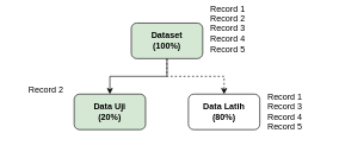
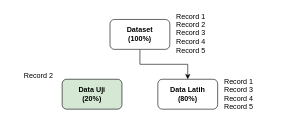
  <mxCell id="0" />
  <mxCell id="1" parent="0" />
- <mxCell id="2" style="edgeStyle=orthogonalEdgeStyle;rounded=0;orthogonalLoop=1;jettySize=auto;html=1;entryX=0.5;entryY=0;entryDx=0;entryDy=0;" edge="1" parent="1" source="4" target="5"><mxGeometry relative="1" as="geometry" /></mxCell>
- <mxCell id="3" style="edgeStyle=orthogonalEdgeStyle;rounded=0;orthogonalLoop=1;jettySize=auto;html=1;entryX=0.5;entryY=0;entryDx=0;entryDy=0;dashed=1;" edge="1" parent="1" source="4" target="6"><mxGeometry relative="1" as="geometry" /></mxCell>
- <mxCell id="4" value="&lt;b&gt;Dataset&lt;br&gt;(100%)&lt;/b&gt;" style="rounded=1;whiteSpace=wrap;html=1;fillColor=#d5e8d4;" vertex="1" parent="1"><mxGeometry x="183" y="32" width="100" height="50" as="geometry" /></mxCell>
+ <mxCell id="3" style="edgeStyle=orthogonalEdgeStyle;rounded=0;orthogonalLoop=1;jettySize=auto;html=1;entryX=0.5;entryY=0;entryDx=0;entryDy=0;" edge="1" parent="1" source="4" target="6"><mxGeometry relative="1" as="geometry" /></mxCell>
+ <mxCell id="4" value="&lt;b&gt;Dataset&lt;br&gt;(100%)&lt;/b&gt;" style="rounded=1;whiteSpace=wrap;html=1;" vertex="1" parent="1"><mxGeometry x="183" y="32" width="100" height="50" as="geometry" /></mxCell>
  <mxCell id="5" value="&lt;b&gt;Data Uji&lt;br&gt;(20%)&lt;/b&gt;" style="rounded=1;whiteSpace=wrap;html=1;fillColor=#d5e8d4;" vertex="1" parent="1"><mxGeometry x="103" y="132" width="100" height="50" as="geometry" /></mxCell>
  <mxCell id="6" value="&lt;b&gt;Data Latih&lt;br&gt;(80%)&lt;/b&gt;" style="rounded=1;whiteSpace=wrap;html=1;" vertex="1" parent="1"><mxGeometry x="263" y="132" width="100" height="50" as="geometry" /></mxCell>
- <mxCell id="7" value="Record 1&lt;br&gt;Record 2&lt;br&gt;Record 3&lt;br&gt;Record 4&amp;nbsp;&lt;br&gt;Record 5" style="text;html=1;strokeColor=none;fillColor=none;align=left;verticalAlign=middle;whiteSpace=wrap;rounded=0;" vertex="1" parent="1"><mxGeometry x="292" y="5" width="80" height="70" as="geometry" /></mxCell>
+ <mxCell id="7" value="Record 1&lt;br&gt;Record 2&lt;br&gt;Record 3&lt;br&gt;Record 4&amp;nbsp;&lt;br&gt;Record 5" style="text;html=1;strokeColor=none;fillColor=none;align=left;verticalAlign=middle;whiteSpace=wrap;rounded=0;" vertex="1" parent="1"><mxGeometry x="292" y="20" width="80" height="70" as="geometry" /></mxCell>
  <mxCell id="8" value="Record 1&lt;br&gt;Record 3&lt;br&gt;Record 4&amp;nbsp;&lt;br&gt;Record 5" style="text;html=1;strokeColor=none;fillColor=none;align=left;verticalAlign=middle;whiteSpace=wrap;rounded=0;" vertex="1" parent="1"><mxGeometry x="372" y="122" width="80" height="70" as="geometry" /></mxCell>
  <mxCell id="9" value="Record 2" style="text;html=1;strokeColor=none;fillColor=none;align=right;verticalAlign=middle;whiteSpace=wrap;rounded=0;" vertex="1" parent="1"><mxGeometry x="20" y="92" width="70" height="70" as="geometry" /></mxCell>
